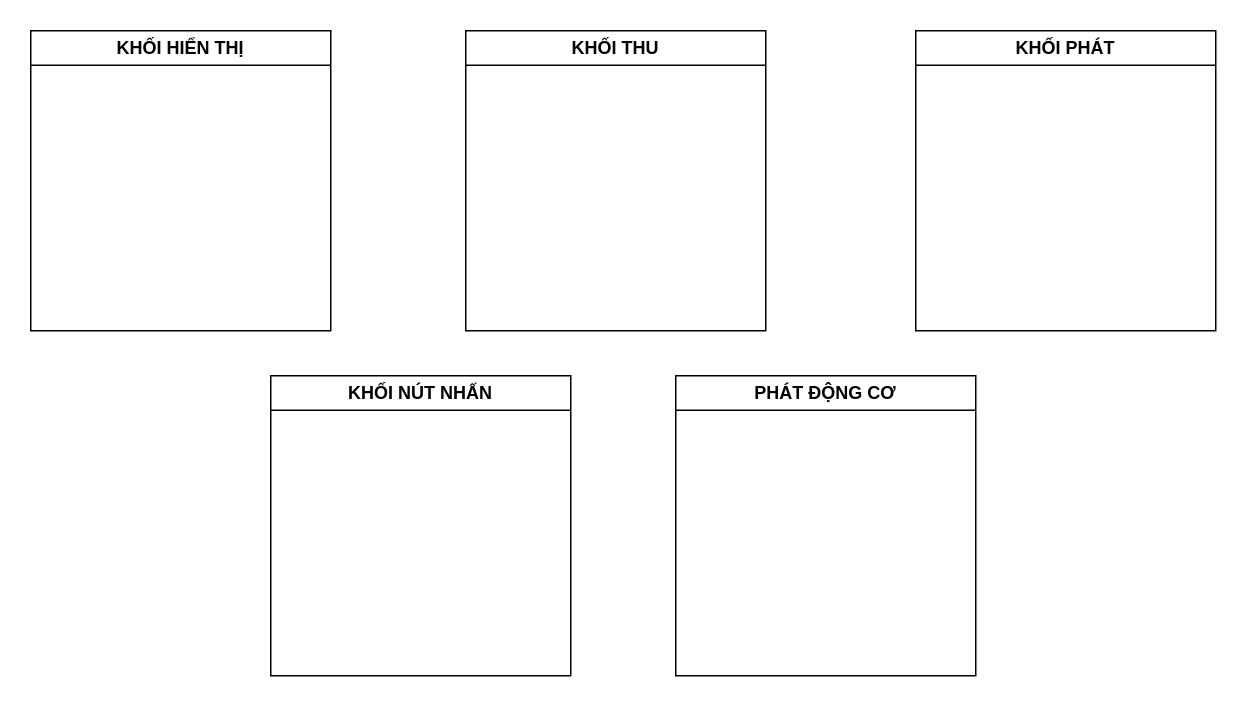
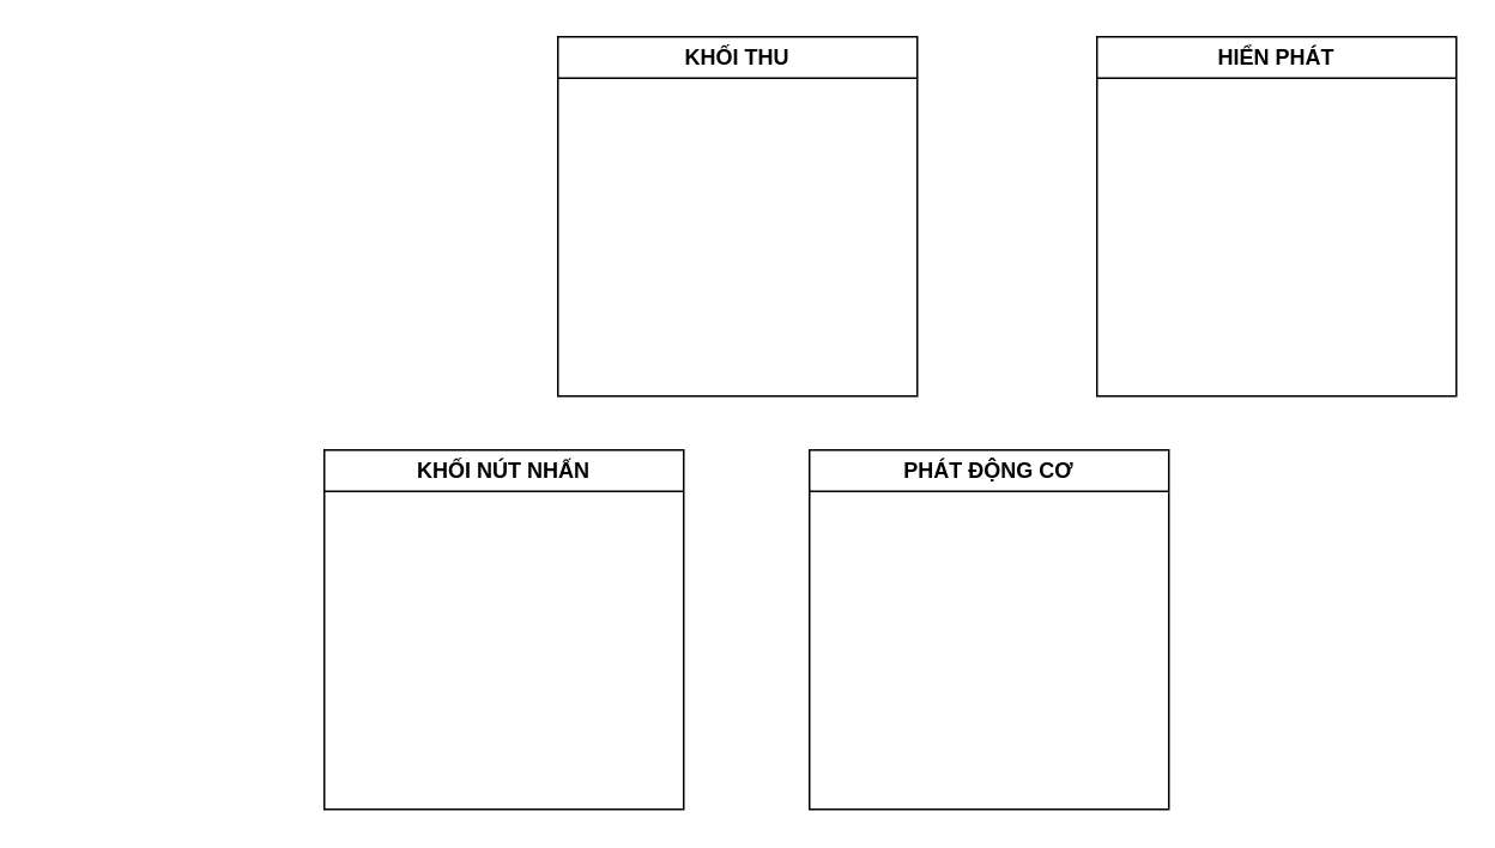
  <mxCell id="0" />
  <mxCell id="1" parent="0" />
- <mxCell id="2" value="KHỐI HIỂN THỊ" style="swimlane;whiteSpace=wrap;html=1;" parent="1" vertex="1"><mxGeometry x="20" y="20" width="200" height="200" as="geometry" /></mxCell>
  <mxCell id="3" value="KHỐI THU" style="swimlane;whiteSpace=wrap;html=1;" parent="1" vertex="1"><mxGeometry x="310" y="20" width="200" height="200" as="geometry" /></mxCell>
- <mxCell id="4" value="KHỐI PHÁT" style="swimlane;whiteSpace=wrap;html=1;" parent="1" vertex="1"><mxGeometry x="610" y="20" width="200" height="200" as="geometry" /></mxCell>
+ <mxCell id="4" value="HIỂN PHÁT" style="swimlane;whiteSpace=wrap;html=1;" parent="1" vertex="1"><mxGeometry x="610" y="20" width="200" height="200" as="geometry" /></mxCell>
  <mxCell id="5" value="KHỐI NÚT NHẤN" style="swimlane;whiteSpace=wrap;html=1;" parent="1" vertex="1"><mxGeometry x="180" y="250" width="200" height="200" as="geometry" /></mxCell>
  <mxCell id="6" value="PHÁT ĐỘNG CƠ" style="swimlane;whiteSpace=wrap;html=1;" parent="1" vertex="1"><mxGeometry x="450" y="250" width="200" height="200" as="geometry" /></mxCell>
